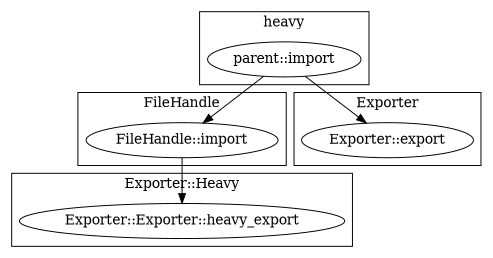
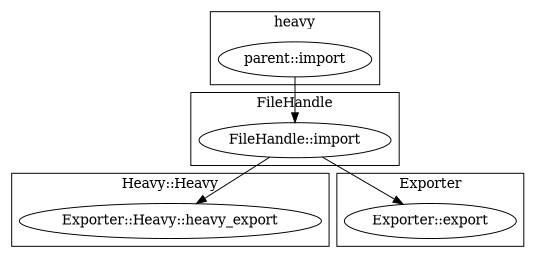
  digraph {
    "FileHandle::import"
-   "Exporter::Heavy::heavy_export" [label="Exporter::Exporter::heavy_export"]
+   "Exporter::Heavy::heavy_export"
    "Exporter::export"
    "parent::import"
    subgraph cluster_1 {
      label=FileHandle
      "FileHandle::import"
    }
    subgraph cluster_2 {
-     label="Exporter::Heavy"
+     label="Heavy::Heavy"
      "Exporter::Heavy::heavy_export"
    }
    subgraph cluster_3 {
      label=Exporter
      "Exporter::export"
    }
    subgraph cluster_4 {
      label=heavy
      "parent::import"
    }
    "FileHandle::import" -> "Exporter::Heavy::heavy_export"
-   "parent::import" -> "Exporter::export"
+   "FileHandle::import" -> "Exporter::export"
    "parent::import" -> "FileHandle::import"
  }
